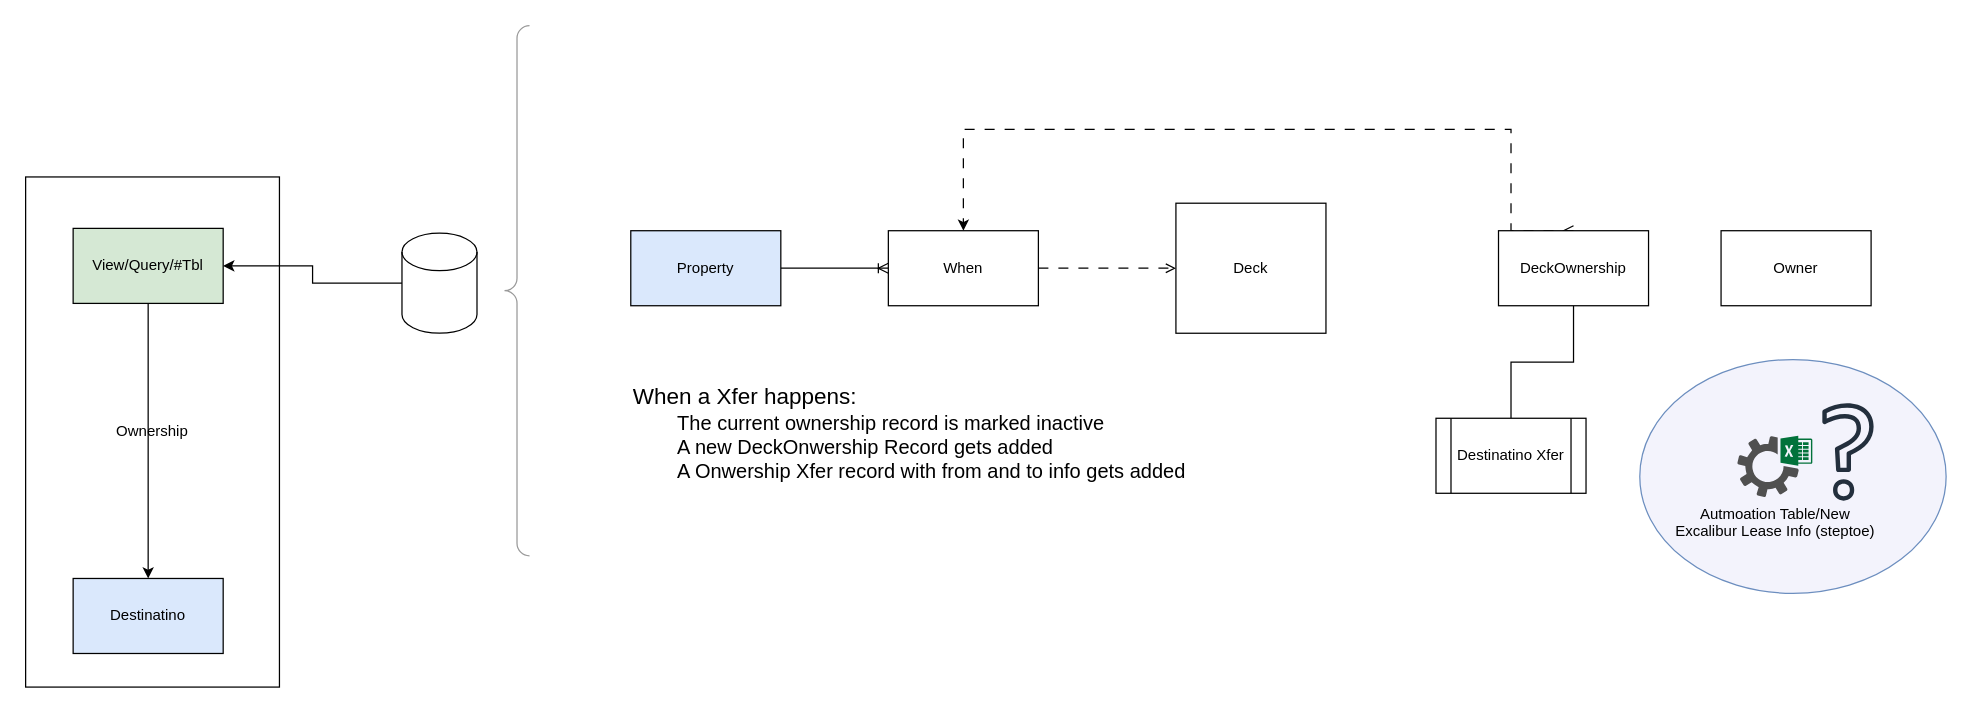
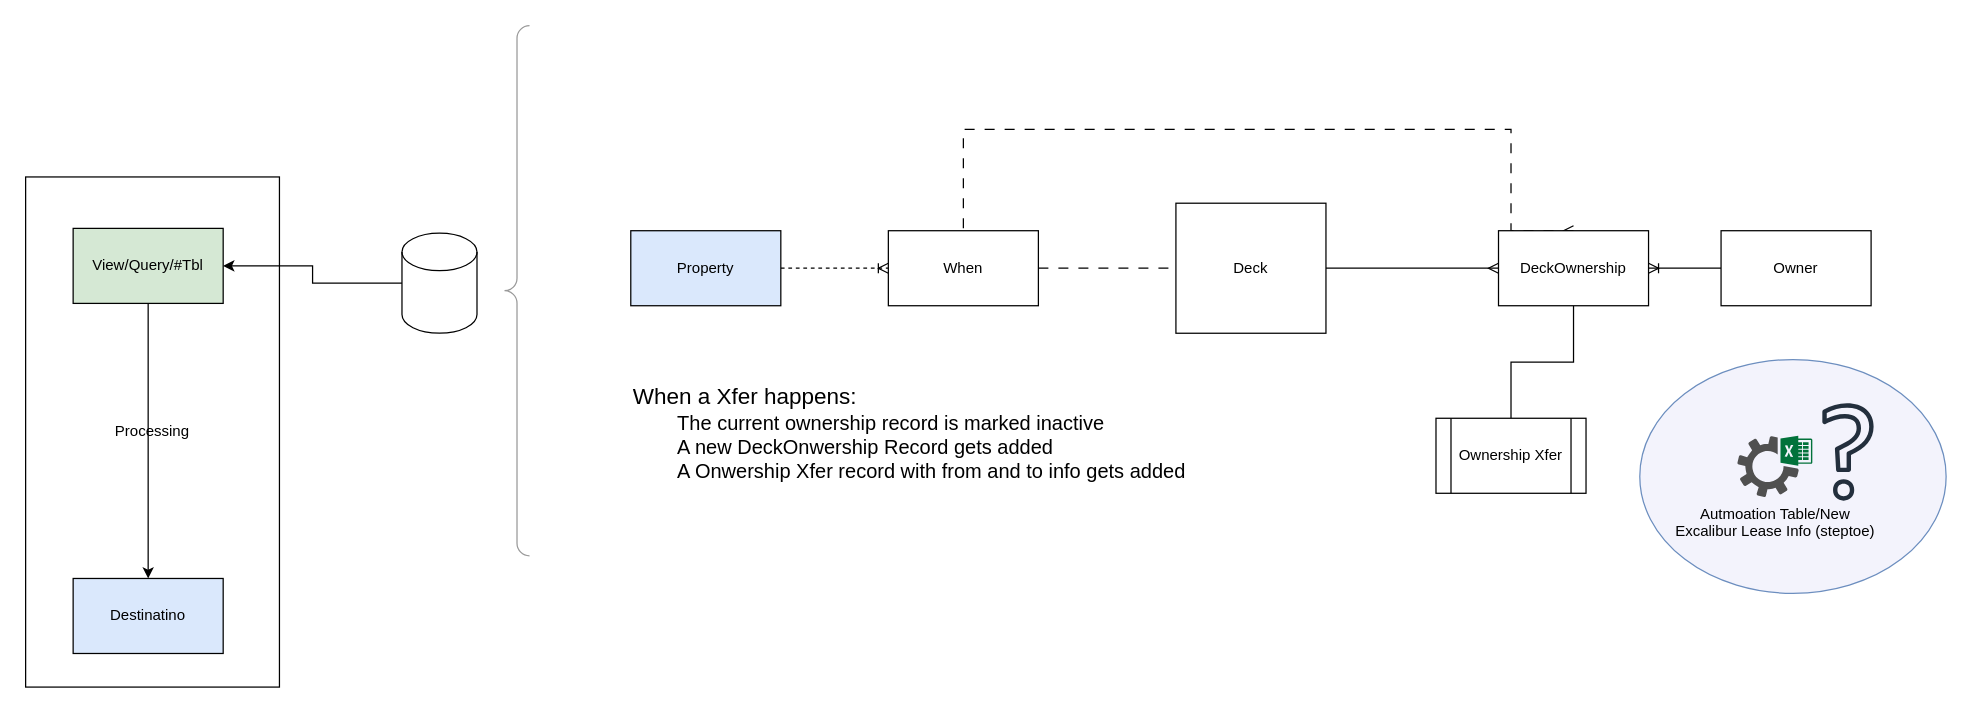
  <mxCell id="0" />
  <mxCell id="1" parent="0" />
- <mxCell id="2" value="Ownership" style="whiteSpace=wrap;html=1;rounded=0;" vertex="1" parent="1"><mxGeometry x="20" y="141" width="203" height="408" as="geometry" /></mxCell>
+ <mxCell id="2" value="Processing" style="whiteSpace=wrap;html=1;rounded=0;" vertex="1" parent="1"><mxGeometry x="20" y="141" width="203" height="408" as="geometry" /></mxCell>
  <mxCell id="3" value="" style="ellipse;whiteSpace=wrap;html=1;fillColor=#F3F3FC;strokeColor=#6c8ebf;" vertex="1" parent="1"><mxGeometry x="1311" y="287" width="245" height="187" as="geometry" /></mxCell>
  <mxCell id="4" value="Deck" style="rounded=0;whiteSpace=wrap;html=1;" vertex="1" parent="1"><mxGeometry x="940" y="162" width="120" height="104" as="geometry" /></mxCell>
- <mxCell id="5" style="edgeStyle=orthogonalEdgeStyle;rounded=0;orthogonalLoop=1;jettySize=auto;html=1;exitX=1;exitY=0.5;exitDx=0;exitDy=0;endArrow=ERoneToMany;endFill=0;" edge="1" parent="1" source="6" target="7"><mxGeometry relative="1" as="geometry" /></mxCell>
+ <mxCell id="5" style="edgeStyle=orthogonalEdgeStyle;rounded=0;orthogonalLoop=1;jettySize=auto;html=1;exitX=1;exitY=0.5;exitDx=0;exitDy=0;endArrow=ERoneToMany;endFill=0;dashed=1;" edge="1" parent="1" source="6" target="7"><mxGeometry relative="1" as="geometry" /></mxCell>
  <mxCell id="6" value="Property" style="rounded=0;whiteSpace=wrap;html=1;fillColor=#dae8fc;" vertex="1" parent="1"><mxGeometry x="504" y="184" width="120" height="60" as="geometry" /></mxCell>
  <mxCell id="7" value="When" style="rounded=0;whiteSpace=wrap;html=1;" vertex="1" parent="1"><mxGeometry x="710" y="184" width="120" height="60" as="geometry" /></mxCell>
+ <mxCell id="8" style="edgeStyle=orthogonalEdgeStyle;rounded=0;orthogonalLoop=1;jettySize=auto;html=1;exitX=0;exitY=0.5;exitDx=0;exitDy=0;endArrow=none;startFill=0;startArrow=ERmany;" edge="1" parent="1" source="11" target="4"><mxGeometry relative="1" as="geometry" /></mxCell>
  <mxCell id="9" style="edgeStyle=orthogonalEdgeStyle;rounded=0;orthogonalLoop=1;jettySize=auto;html=1;exitX=0.5;exitY=1;exitDx=0;exitDy=0;endArrow=none;startFill=0;" edge="1" parent="1" source="11" target="15"><mxGeometry relative="1" as="geometry" /></mxCell>
- <mxCell id="10" style="edgeStyle=orthogonalEdgeStyle;rounded=0;orthogonalLoop=1;jettySize=auto;html=1;exitX=0.5;exitY=0;exitDx=0;exitDy=0;entryX=0.5;entryY=0;entryDx=0;entryDy=0;endArrow=classic;startFill=0;startArrow=ERmany;dashed=1;dashPattern=8 8;" edge="1" parent="1" source="11" target="7"><mxGeometry relative="1" as="geometry"><Array as="points"><mxPoint x="1208" y="103" /><mxPoint x="770" y="103" /></Array></mxGeometry></mxCell>
+ <mxCell id="10" style="edgeStyle=orthogonalEdgeStyle;rounded=0;orthogonalLoop=1;jettySize=auto;html=1;exitX=0.5;exitY=0;exitDx=0;exitDy=0;entryX=0.5;entryY=0;entryDx=0;entryDy=0;endArrow=none;startFill=0;startArrow=ERmany;dashed=1;dashPattern=8 8;" edge="1" parent="1" source="11" target="7"><mxGeometry relative="1" as="geometry"><Array as="points"><mxPoint x="1208" y="103" /><mxPoint x="770" y="103" /></Array></mxGeometry></mxCell>
  <mxCell id="11" value="DeckOwnership" style="rounded=0;whiteSpace=wrap;html=1;" vertex="1" parent="1"><mxGeometry x="1198" y="184" width="120" height="60" as="geometry" /></mxCell>
+ <mxCell id="12" style="edgeStyle=orthogonalEdgeStyle;rounded=0;orthogonalLoop=1;jettySize=auto;html=1;exitX=0;exitY=0.5;exitDx=0;exitDy=0;endArrow=ERoneToMany;endFill=0;" edge="1" parent="1" source="13" target="11"><mxGeometry relative="1" as="geometry" /></mxCell>
  <mxCell id="13" value="Owner" style="rounded=0;whiteSpace=wrap;html=1;" vertex="1" parent="1"><mxGeometry x="1376" y="184" width="120" height="60" as="geometry" /></mxCell>
- <mxCell id="14" style="edgeStyle=orthogonalEdgeStyle;rounded=0;orthogonalLoop=1;jettySize=auto;html=1;exitX=1;exitY=0.5;exitDx=0;exitDy=0;entryX=0;entryY=0.5;entryDx=0;entryDy=0;endArrow=open;startFill=0;startArrow=none;dashed=1;dashPattern=8 8;" edge="1" parent="1" source="7" target="4"><mxGeometry relative="1" as="geometry" /></mxCell>
- <mxCell id="15" value="Destinatino Xfer" style="shape=process;whiteSpace=wrap;html=1;backgroundOutline=1;" vertex="1" parent="1"><mxGeometry x="1148" y="334" width="120" height="60" as="geometry" /></mxCell>
+ <mxCell id="14" style="edgeStyle=orthogonalEdgeStyle;rounded=0;orthogonalLoop=1;jettySize=auto;html=1;exitX=1;exitY=0.5;exitDx=0;exitDy=0;entryX=0;entryY=0.5;entryDx=0;entryDy=0;endArrow=none;startFill=0;startArrow=none;dashed=1;dashPattern=8 8;" edge="1" parent="1" source="7" target="4"><mxGeometry relative="1" as="geometry" /></mxCell>
+ <mxCell id="15" value="Ownership Xfer" style="shape=process;whiteSpace=wrap;html=1;backgroundOutline=1;" vertex="1" parent="1"><mxGeometry x="1148" y="334" width="120" height="60" as="geometry" /></mxCell>
  <mxCell id="16" value="&lt;font style=&quot;font-size: 18px;&quot;&gt;When a Xfer happens:&lt;/font&gt;&lt;div&gt;&lt;font size=&quot;3&quot;&gt;&lt;span style=&quot;white-space: pre;&quot;&gt;&#09;&lt;/span&gt;The current ownership record is marked inactive&lt;/font&gt;&lt;/div&gt;&lt;div&gt;&lt;font size=&quot;3&quot;&gt;&lt;span style=&quot;white-space: pre;&quot;&gt;&#09;&lt;/span&gt;A new DeckOnwership Record gets added&lt;/font&gt;&lt;/div&gt;&lt;div&gt;&lt;font size=&quot;3&quot;&gt;&lt;span style=&quot;white-space: pre;&quot;&gt;&#09;&lt;/span&gt;A Onwership Xfer record with from and to info gets added&lt;br&gt;&lt;/font&gt;&lt;/div&gt;" style="text;html=1;align=left;verticalAlign=top;whiteSpace=wrap;rounded=0;" vertex="1" parent="1"><mxGeometry x="504" y="300" width="568" height="112" as="geometry" /></mxCell>
  <mxCell id="17" style="edgeStyle=orthogonalEdgeStyle;rounded=0;orthogonalLoop=1;jettySize=auto;html=1;exitX=0.5;exitY=1;exitDx=0;exitDy=0;" edge="1" parent="1" source="18" target="24"><mxGeometry relative="1" as="geometry" /></mxCell>
  <mxCell id="18" value="View/Query/#Tbl" style="rounded=0;whiteSpace=wrap;html=1;fillColor=#d5e8d4;" vertex="1" parent="1"><mxGeometry x="58" y="182.13" width="120" height="60" as="geometry" /></mxCell>
  <mxCell id="19" style="edgeStyle=orthogonalEdgeStyle;rounded=0;orthogonalLoop=1;jettySize=auto;html=1;exitX=0;exitY=0.5;exitDx=0;exitDy=0;exitPerimeter=0;entryX=1;entryY=0.5;entryDx=0;entryDy=0;" edge="1" parent="1" source="20" target="18"><mxGeometry relative="1" as="geometry" /></mxCell>
  <mxCell id="20" value="" style="shape=cylinder3;whiteSpace=wrap;html=1;boundedLbl=1;backgroundOutline=1;size=15;" vertex="1" parent="1"><mxGeometry x="321" y="186" width="60" height="80" as="geometry" /></mxCell>
  <mxCell id="21" value="" style="labelPosition=right;align=left;strokeWidth=1;shape=mxgraph.mockup.markup.curlyBrace;html=1;shadow=0;dashed=0;strokeColor=#999999;direction=north;" vertex="1" parent="1"><mxGeometry x="403" y="20" width="20" height="424" as="geometry" /></mxCell>
  <mxCell id="22" value="Autmoation Table/New&lt;div&gt;Excalibur Lease Info (steptoe)&lt;/div&gt;" style="pointerEvents=1;shadow=0;dashed=0;html=1;strokeColor=none;fillColor=#505050;labelPosition=center;verticalLabelPosition=bottom;verticalAlign=top;outlineConnect=0;align=center;shape=mxgraph.office.services.excel_services;" vertex="1" parent="1"><mxGeometry x="1389" y="348" width="60" height="49" as="geometry" /></mxCell>
  <mxCell id="23" value="" style="outlineConnect=0;fontColor=#232F3E;gradientColor=none;fillColor=#232F3D;strokeColor=none;dashed=0;verticalLabelPosition=bottom;verticalAlign=top;align=center;html=1;fontSize=12;fontStyle=0;aspect=fixed;pointerEvents=1;shape=mxgraph.aws4.question;" vertex="1" parent="1"><mxGeometry x="1457" y="322" width="41" height="78" as="geometry" /></mxCell>
  <mxCell id="24" value="Destinatino" style="whiteSpace=wrap;html=1;rounded=0;fillColor=#dae8fc;" vertex="1" parent="1"><mxGeometry x="58" y="462.13" width="120" height="60" as="geometry" /></mxCell>
